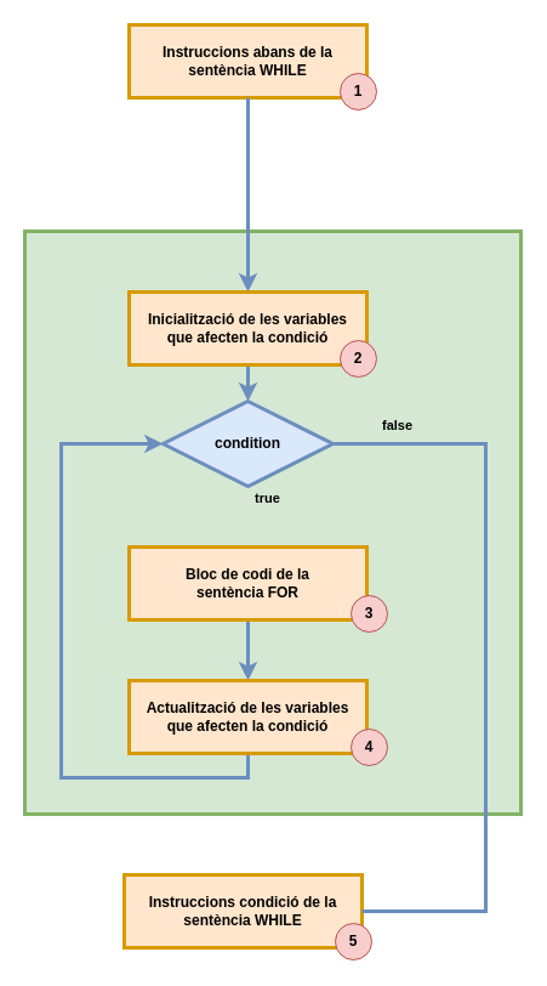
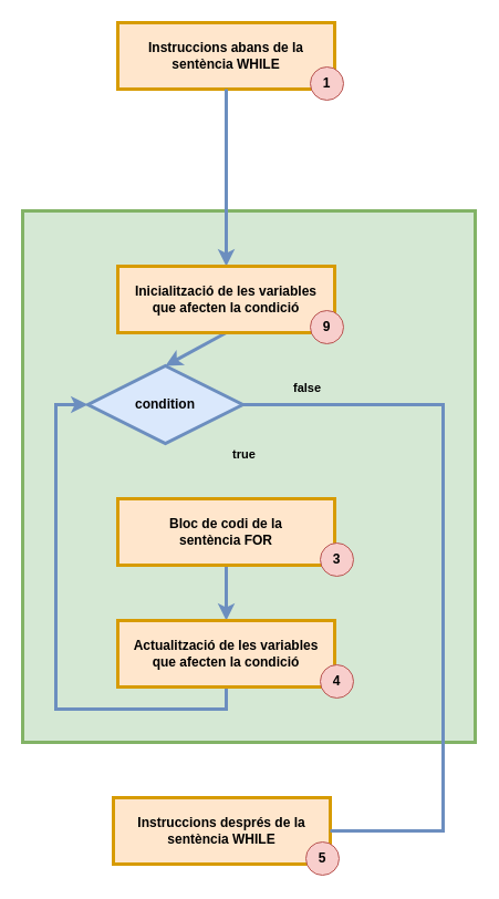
  <mxCell id="0" />
  <mxCell id="1" parent="0" />
  <mxCell id="2" value="" style="verticalLabelPosition=top;verticalAlign=bottom;html=1;shape=mxgraph.basic.rect;fillColor2=none;strokeWidth=3;size=20;indent=100;fillColor=#d5e8d4;strokeColor=#82b366;align=right;horizontal=1;labelPosition=left;labelBackgroundColor=#ffffff;" vertex="1" parent="1"><mxGeometry x="20" y="190" width="409" height="480" as="geometry" /></mxCell>
- <mxCell id="3" value="&lt;b&gt;condition&lt;/b&gt;" style="strokeWidth=3;html=1;shape=mxgraph.flowchart.decision;whiteSpace=wrap;fillColor=#dae8fc;strokeColor=#6c8ebf;" vertex="1" parent="1"><mxGeometry x="134" y="330" width="140" height="70" as="geometry" /></mxCell>
+ <mxCell id="3" value="&lt;b&gt;condition&lt;/b&gt;" style="strokeWidth=3;html=1;shape=mxgraph.flowchart.decision;whiteSpace=wrap;fillColor=#dae8fc;strokeColor=#6c8ebf;" vertex="1" parent="1"><mxGeometry x="79" y="330" width="140" height="70" as="geometry" /></mxCell>
  <mxCell id="4" value="" style="endArrow=classic;html=1;rounded=0;entryX=0.5;entryY=0;entryDx=0;entryDy=0;entryPerimeter=0;fillColor=#dae8fc;strokeColor=#6c8ebf;strokeWidth=3;exitX=0.5;exitY=1;exitDx=0;exitDy=0;" edge="1" parent="1" source="13" target="3"><mxGeometry width="50" height="50" relative="1" as="geometry"><mxPoint x="204" y="250" as="sourcePoint" /><mxPoint x="330" y="410" as="targetPoint" /></mxGeometry></mxCell>
  <mxCell id="5" value="&lt;b&gt;true&lt;/b&gt;" style="endArrow=classic;html=1;rounded=0;exitX=0.5;exitY=1;exitDx=0;exitDy=0;exitPerimeter=0;fillColor=#dae8fc;strokeColor=#6c8ebf;curved=0;jumpSize=20;strokeWidth=3;labelBackgroundColor=#d5e8d4;entryX=0.5;entryY=0;entryDx=0;entryDy=0;" edge="1" parent="1" source="14" target="15"><mxGeometry x="-1" y="101" width="50" height="50" relative="1" as="geometry"><mxPoint x="150" y="600" as="sourcePoint" /><mxPoint x="204" y="555" as="targetPoint" /><mxPoint x="-85" y="-100" as="offset" /></mxGeometry></mxCell>
- <mxCell id="6" value="&lt;b&gt;Instruccions condició de la sentència WHILE&lt;br&gt;&lt;/b&gt;" style="rounded=0;whiteSpace=wrap;html=1;fillColor=#ffe6cc;strokeColor=#d79b00;strokeWidth=3;" vertex="1" parent="1"><mxGeometry x="102" y="720" width="196" height="60" as="geometry" /></mxCell>
+ <mxCell id="6" value="&lt;b&gt;Instruccions després de la sentència WHILE&lt;br&gt;&lt;/b&gt;" style="rounded=0;whiteSpace=wrap;html=1;fillColor=#ffe6cc;strokeColor=#d79b00;strokeWidth=3;" vertex="1" parent="1"><mxGeometry x="102" y="720" width="196" height="60" as="geometry" /></mxCell>
  <mxCell id="7" value="" style="endArrow=classic;html=1;rounded=0;entryX=0;entryY=0.5;entryDx=0;entryDy=0;fillColor=#dae8fc;strokeColor=#6c8ebf;strokeWidth=3;entryPerimeter=0;exitX=0.5;exitY=1;exitDx=0;exitDy=0;" edge="1" parent="1" source="15" target="3"><mxGeometry width="50" height="50" relative="1" as="geometry"><mxPoint x="204" y="620" as="sourcePoint" /><mxPoint x="204" y="710" as="targetPoint" /><Array as="points"><mxPoint x="204" y="640" /><mxPoint x="50" y="640" /><mxPoint x="50" y="365" /></Array></mxGeometry></mxCell>
  <mxCell id="8" value="&lt;b&gt;false&lt;/b&gt;" style="endArrow=none;html=1;rounded=0;exitX=1;exitY=0.5;exitDx=0;exitDy=0;exitPerimeter=0;edgeStyle=orthogonalEdgeStyle;entryX=1;entryY=0.5;entryDx=0;entryDy=0;strokeWidth=3;fillColor=#dae8fc;strokeColor=#6c8ebf;labelBackgroundColor=#d5e8d4;" edge="1" parent="1" source="3" target="6"><mxGeometry x="-0.826" y="15" width="50" height="50" relative="1" as="geometry"><mxPoint x="150" y="600" as="sourcePoint" /><mxPoint x="440" y="510" as="targetPoint" /><Array as="points"><mxPoint x="400" y="365" /><mxPoint x="400" y="750" /></Array><mxPoint as="offset" /></mxGeometry></mxCell>
  <mxCell id="9" value="&lt;b&gt;5&lt;/b&gt;" style="ellipse;whiteSpace=wrap;html=1;aspect=fixed;fillColor=#f8cecc;strokeColor=#b85450;" vertex="1" parent="1"><mxGeometry x="276" y="760" width="30" height="30" as="geometry" /></mxCell>
  <mxCell id="10" value="&lt;b&gt;Instruccions abans de la sentència WHILE&lt;br&gt;&lt;/b&gt;" style="rounded=0;whiteSpace=wrap;html=1;fillColor=#ffe6cc;strokeColor=#d79b00;strokeWidth=3;" vertex="1" parent="1"><mxGeometry x="106" y="20" width="196" height="60" as="geometry" /></mxCell>
  <mxCell id="11" value="&lt;b&gt;1&lt;/b&gt;" style="ellipse;whiteSpace=wrap;html=1;aspect=fixed;fillColor=#f8cecc;strokeColor=#b85450;" vertex="1" parent="1"><mxGeometry x="280" y="60" width="30" height="30" as="geometry" /></mxCell>
  <mxCell id="12" value="" style="endArrow=classic;html=1;rounded=0;entryX=0.5;entryY=0;entryDx=0;entryDy=0;entryPerimeter=0;fillColor=#dae8fc;strokeColor=#6c8ebf;strokeWidth=3;exitX=0.5;exitY=1;exitDx=0;exitDy=0;" edge="1" parent="1" source="10" target="13"><mxGeometry width="50" height="50" relative="1" as="geometry"><mxPoint x="204" y="80" as="sourcePoint" /><mxPoint x="204" y="400" as="targetPoint" /></mxGeometry></mxCell>
  <mxCell id="13" value="&lt;b&gt;Inicialització de les variables&lt;br&gt;que afecten la condició&lt;br&gt;&lt;/b&gt;" style="rounded=0;whiteSpace=wrap;html=1;fillColor=#ffe6cc;strokeColor=#d79b00;strokeWidth=3;" vertex="1" parent="1"><mxGeometry x="106" y="240" width="196" height="60" as="geometry" /></mxCell>
  <mxCell id="14" value="&lt;b&gt;Bloc de codi de la&lt;br&gt;sentència FOR&lt;br&gt;&lt;/b&gt;" style="rounded=0;whiteSpace=wrap;html=1;fillColor=#ffe6cc;strokeColor=#d79b00;strokeWidth=3;" vertex="1" parent="1"><mxGeometry x="106" y="450" width="196" height="60" as="geometry" /></mxCell>
  <mxCell id="15" value="&lt;b&gt;Actualització de les variables&lt;br&gt;que afecten la condició&lt;/b&gt;" style="rounded=0;whiteSpace=wrap;html=1;fillColor=#ffe6cc;strokeColor=#d79b00;strokeWidth=3;" vertex="1" parent="1"><mxGeometry x="106" y="560" width="196" height="60" as="geometry" /></mxCell>
- <mxCell id="16" value="&lt;span&gt;2&lt;/span&gt;" style="ellipse;whiteSpace=wrap;html=1;aspect=fixed;fillColor=#f8cecc;strokeColor=#b85450;fontStyle=1" vertex="1" parent="1"><mxGeometry x="280" y="280" width="30" height="30" as="geometry" /></mxCell>
+ <mxCell id="16" value="&lt;span&gt;9&lt;/span&gt;" style="ellipse;whiteSpace=wrap;html=1;aspect=fixed;fillColor=#f8cecc;strokeColor=#b85450;fontStyle=1" vertex="1" parent="1"><mxGeometry x="280" y="280" width="30" height="30" as="geometry" /></mxCell>
  <mxCell id="17" value="&lt;b&gt;3&lt;/b&gt;" style="ellipse;whiteSpace=wrap;html=1;aspect=fixed;fillColor=#f8cecc;strokeColor=#b85450;" vertex="1" parent="1"><mxGeometry x="289" y="490" width="30" height="30" as="geometry" /></mxCell>
  <mxCell id="18" value="&lt;b&gt;4&lt;/b&gt;" style="ellipse;whiteSpace=wrap;html=1;aspect=fixed;fillColor=#f8cecc;strokeColor=#b85450;" vertex="1" parent="1"><mxGeometry x="289" y="600" width="30" height="30" as="geometry" /></mxCell>
